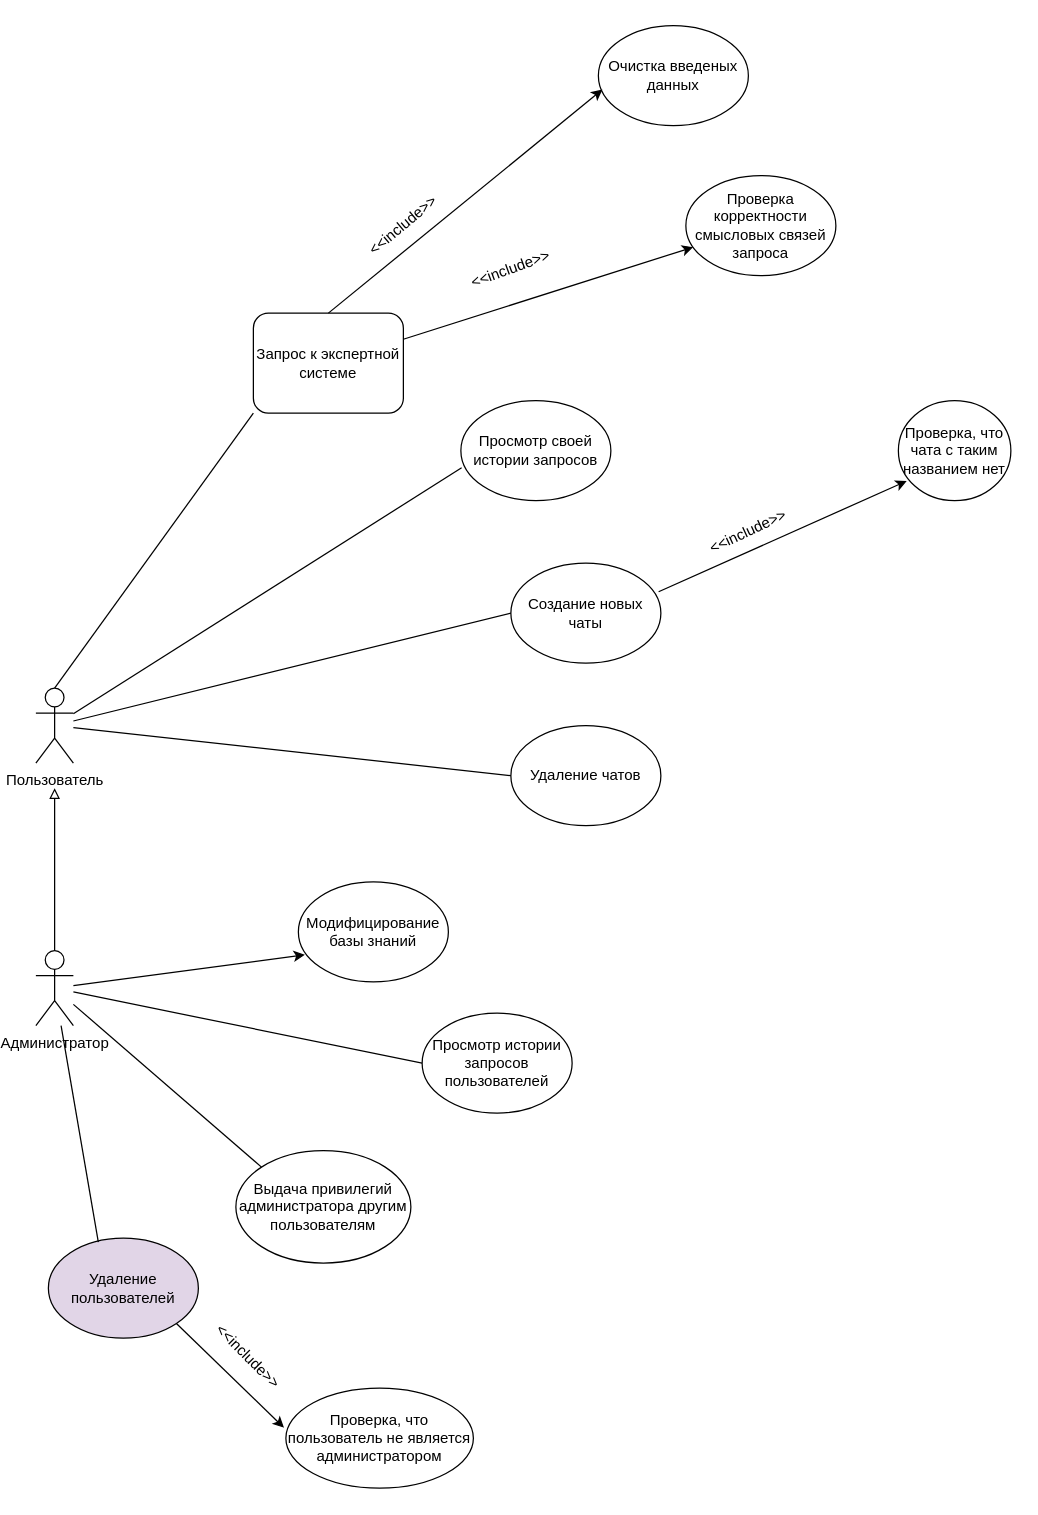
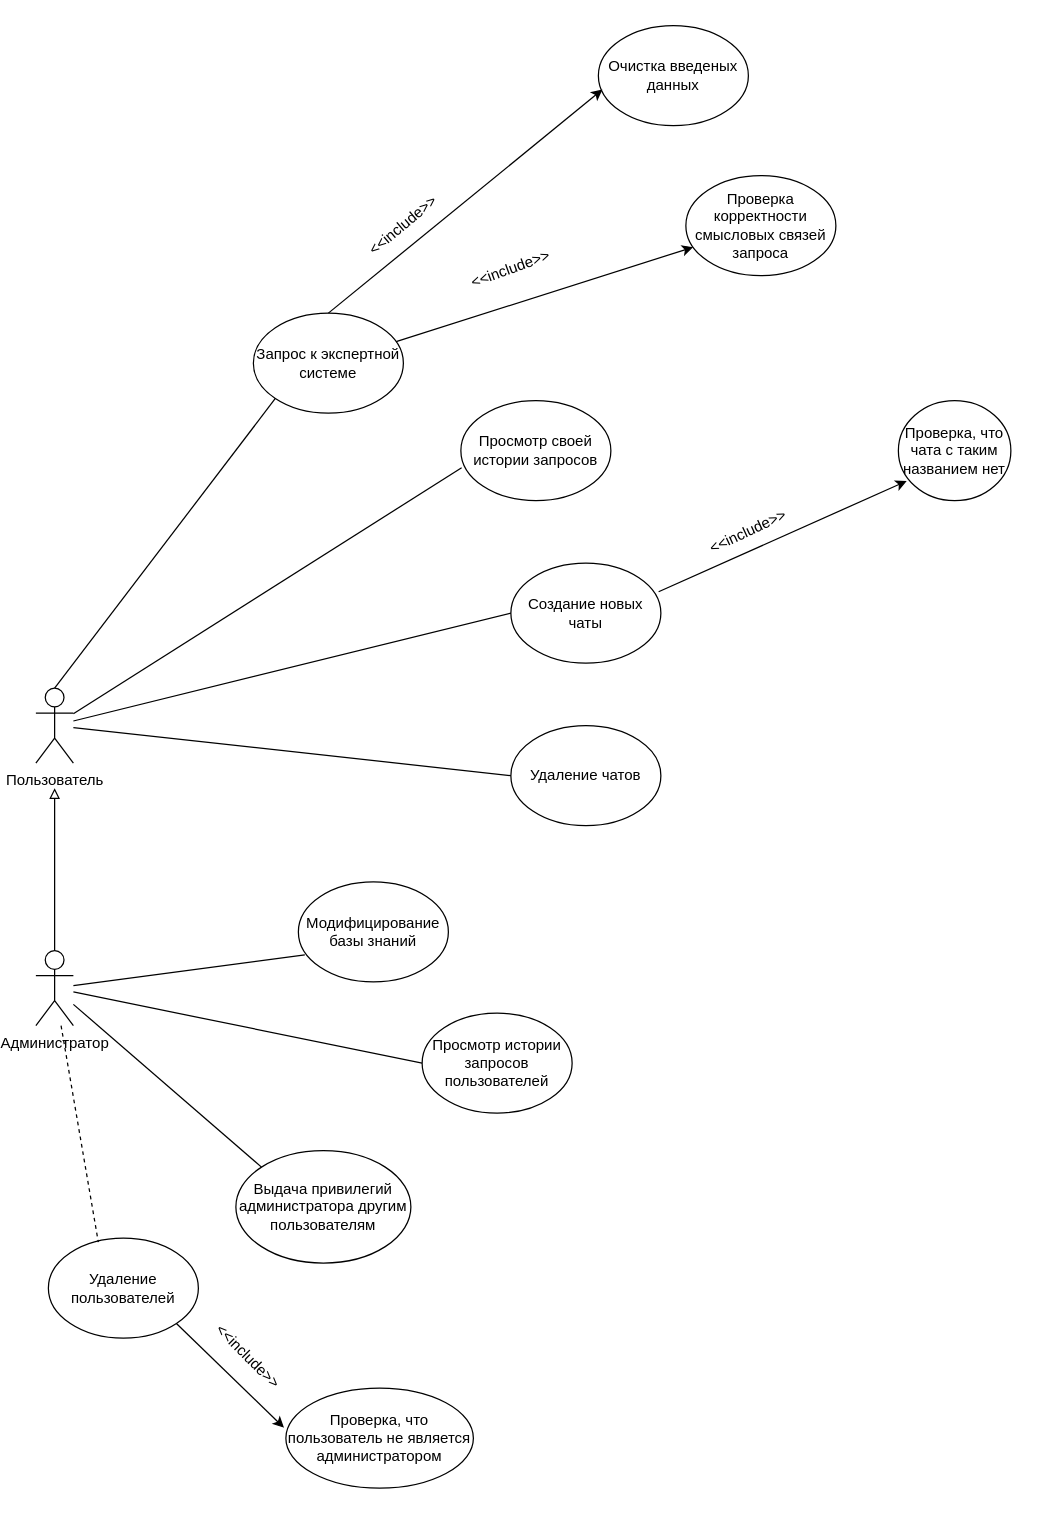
  <mxCell id="0" />
  <mxCell id="1" parent="0" />
  <mxCell id="2" value="Пользователь" style="shape=umlActor;verticalLabelPosition=bottom;verticalAlign=top;html=1;outlineConnect=0;" vertex="1" parent="1"><mxGeometry x="20" y="550" width="30" height="60" as="geometry" /></mxCell>
  <mxCell id="3" style="edgeStyle=orthogonalEdgeStyle;rounded=0;orthogonalLoop=1;jettySize=auto;html=1;endArrow=block;endFill=0;" edge="1" parent="1" source="4"><mxGeometry relative="1" as="geometry"><mxPoint x="35" y="630" as="targetPoint" /></mxGeometry></mxCell>
  <mxCell id="4" value="Администратор" style="shape=umlActor;verticalLabelPosition=bottom;verticalAlign=top;html=1;outlineConnect=0;" vertex="1" parent="1"><mxGeometry x="20" y="760" width="30" height="60" as="geometry" /></mxCell>
- <mxCell id="5" value="Запрос к экспертной системе" style="whiteSpace=wrap;html=1;rounded=1;" vertex="1" parent="1"><mxGeometry x="194" y="250" width="120" height="80" as="geometry" /></mxCell>
+ <mxCell id="5" value="Запрос к экспертной системе" style="ellipse;whiteSpace=wrap;html=1;" vertex="1" parent="1"><mxGeometry x="194" y="250" width="120" height="80" as="geometry" /></mxCell>
  <mxCell id="6" value="" style="endArrow=none;html=1;rounded=0;entryX=0;entryY=1;entryDx=0;entryDy=0;exitX=0.5;exitY=0;exitDx=0;exitDy=0;exitPerimeter=0;" edge="1" parent="1" source="2" target="5"><mxGeometry width="50" height="50" relative="1" as="geometry"><mxPoint x="40" y="550" as="sourcePoint" /><mxPoint x="90" y="500" as="targetPoint" /></mxGeometry></mxCell>
  <mxCell id="7" value="Просмотр своей истории запросов" style="ellipse;whiteSpace=wrap;html=1;" vertex="1" parent="1"><mxGeometry x="360" y="320" width="120" height="80" as="geometry" /></mxCell>
  <mxCell id="8" value="" style="endArrow=none;html=1;rounded=0;entryX=0.005;entryY=0.671;entryDx=0;entryDy=0;entryPerimeter=0;" edge="1" parent="1" source="2" target="7"><mxGeometry width="50" height="50" relative="1" as="geometry"><mxPoint x="120" y="530" as="sourcePoint" /><mxPoint x="170" y="480" as="targetPoint" /></mxGeometry></mxCell>
  <mxCell id="9" value="Создание новых чаты" style="ellipse;whiteSpace=wrap;html=1;" vertex="1" parent="1"><mxGeometry x="400" y="450" width="120" height="80" as="geometry" /></mxCell>
  <mxCell id="10" value="" style="endArrow=none;html=1;rounded=0;entryX=0;entryY=0.5;entryDx=0;entryDy=0;" edge="1" parent="1" source="2" target="9"><mxGeometry width="50" height="50" relative="1" as="geometry"><mxPoint x="60" y="590" as="sourcePoint" /><mxPoint x="170" y="480" as="targetPoint" /></mxGeometry></mxCell>
  <mxCell id="11" value="Удаление чатов" style="ellipse;whiteSpace=wrap;html=1;" vertex="1" parent="1"><mxGeometry x="400" y="580" width="120" height="80" as="geometry" /></mxCell>
  <mxCell id="12" value="" style="endArrow=none;html=1;rounded=0;entryX=0;entryY=0.5;entryDx=0;entryDy=0;" edge="1" parent="1" source="2" target="11"><mxGeometry width="50" height="50" relative="1" as="geometry"><mxPoint x="40" y="580" as="sourcePoint" /><mxPoint x="170" y="480" as="targetPoint" /></mxGeometry></mxCell>
  <mxCell id="13" value="Проверка корректности смысловых связей запроса" style="ellipse;whiteSpace=wrap;html=1;" vertex="1" parent="1"><mxGeometry x="540" y="140" width="120" height="80" as="geometry" /></mxCell>
  <mxCell id="14" value="Модифицирование базы знаний" style="ellipse;whiteSpace=wrap;html=1;" vertex="1" parent="1"><mxGeometry x="230" y="705" width="120" height="80" as="geometry" /></mxCell>
  <mxCell id="15" value="Просмотр истории запросов пользователей" style="ellipse;whiteSpace=wrap;html=1;" vertex="1" parent="1"><mxGeometry x="329" y="810" width="120" height="80" as="geometry" /></mxCell>
  <mxCell id="16" value="Выдача привилегий администратора другим пользователям" style="ellipse;whiteSpace=wrap;html=1;" vertex="1" parent="1"><mxGeometry x="180" y="920" width="140" height="90" as="geometry" /></mxCell>
- <mxCell id="17" value="Удаление пользователей" style="ellipse;whiteSpace=wrap;html=1;fillColor=#e1d5e7;" vertex="1" parent="1"><mxGeometry x="30" y="990" width="120" height="80" as="geometry" /></mxCell>
- <mxCell id="18" value="" style="endArrow=classic;html=1;rounded=0;entryX=0.043;entryY=0.729;entryDx=0;entryDy=0;entryPerimeter=0;" edge="1" parent="1" source="4" target="14"><mxGeometry width="50" height="50" relative="1" as="geometry"><mxPoint x="60" y="820" as="sourcePoint" /><mxPoint x="110" y="770" as="targetPoint" /></mxGeometry></mxCell>
+ <mxCell id="17" value="Удаление пользователей" style="ellipse;whiteSpace=wrap;html=1;" vertex="1" parent="1"><mxGeometry x="30" y="990" width="120" height="80" as="geometry" /></mxCell>
+ <mxCell id="18" value="" style="endArrow=none;html=1;rounded=0;entryX=0.043;entryY=0.729;entryDx=0;entryDy=0;entryPerimeter=0;" edge="1" parent="1" source="4" target="14"><mxGeometry width="50" height="50" relative="1" as="geometry"><mxPoint x="60" y="820" as="sourcePoint" /><mxPoint x="110" y="770" as="targetPoint" /></mxGeometry></mxCell>
  <mxCell id="19" value="" style="endArrow=none;html=1;rounded=0;entryX=0;entryY=0.5;entryDx=0;entryDy=0;" edge="1" parent="1" source="4" target="15"><mxGeometry width="50" height="50" relative="1" as="geometry"><mxPoint x="310" y="840" as="sourcePoint" /><mxPoint x="360" y="790" as="targetPoint" /></mxGeometry></mxCell>
  <mxCell id="20" value="" style="endArrow=none;html=1;rounded=0;entryX=0;entryY=0;entryDx=0;entryDy=0;" edge="1" parent="1" source="4" target="16"><mxGeometry width="50" height="50" relative="1" as="geometry"><mxPoint x="60" y="803" as="sourcePoint" /><mxPoint x="324" y="860" as="targetPoint" /></mxGeometry></mxCell>
- <mxCell id="21" value="" style="endArrow=none;html=1;rounded=0;entryX=0.333;entryY=0.04;entryDx=0;entryDy=0;entryPerimeter=0;" edge="1" parent="1" source="4" target="17"><mxGeometry width="50" height="50" relative="1" as="geometry"><mxPoint x="2" y="871" as="sourcePoint" /><mxPoint x="150" y="1000" as="targetPoint" /></mxGeometry></mxCell>
+ <mxCell id="21" value="" style="endArrow=none;html=1;rounded=0;entryX=0.333;entryY=0.04;entryDx=0;entryDy=0;entryPerimeter=0;dashed=1;" edge="1" parent="1" source="4" target="17"><mxGeometry width="50" height="50" relative="1" as="geometry"><mxPoint x="2" y="871" as="sourcePoint" /><mxPoint x="150" y="1000" as="targetPoint" /></mxGeometry></mxCell>
  <mxCell id="22" value="" style="endArrow=classic;html=1;rounded=0;" edge="1" parent="1" source="5" target="13"><mxGeometry width="50" height="50" relative="1" as="geometry"><mxPoint x="310" y="210" as="sourcePoint" /><mxPoint x="360" y="160" as="targetPoint" /></mxGeometry></mxCell>
  <mxCell id="23" value="&amp;lt;&amp;lt;include&amp;gt;&amp;gt;" style="text;html=1;align=center;verticalAlign=middle;whiteSpace=wrap;rounded=0;rotation=-20;" vertex="1" parent="1"><mxGeometry x="370" y="200" width="60" height="30" as="geometry" /></mxCell>
  <mxCell id="24" value="Проверка, что чата с таким названием нет" style="ellipse;whiteSpace=wrap;html=1;" vertex="1" parent="1"><mxGeometry x="710" y="320" width="90" height="80" as="geometry" /></mxCell>
  <mxCell id="25" value="" style="endArrow=classic;html=1;rounded=0;entryX=0.074;entryY=0.804;entryDx=0;entryDy=0;entryPerimeter=0;exitX=0.985;exitY=0.286;exitDx=0;exitDy=0;exitPerimeter=0;" edge="1" parent="1" source="9" target="24"><mxGeometry width="50" height="50" relative="1" as="geometry"><mxPoint x="510" y="488" as="sourcePoint" /><mxPoint x="652" y="370" as="targetPoint" /></mxGeometry></mxCell>
  <mxCell id="26" value="&amp;lt;&amp;lt;include&amp;gt;&amp;gt;" style="text;html=1;align=center;verticalAlign=middle;whiteSpace=wrap;rounded=0;rotation=-25;" vertex="1" parent="1"><mxGeometry x="560" y="410" width="60" height="30" as="geometry" /></mxCell>
  <mxCell id="27" value="Проверка, что пользователь не является администратором" style="ellipse;whiteSpace=wrap;html=1;" vertex="1" parent="1"><mxGeometry x="220" y="1110" width="150" height="80" as="geometry" /></mxCell>
  <mxCell id="28" value="" style="endArrow=classic;html=1;rounded=0;entryX=-0.01;entryY=0.396;entryDx=0;entryDy=0;entryPerimeter=0;exitX=1;exitY=1;exitDx=0;exitDy=0;" edge="1" parent="1" source="17" target="27"><mxGeometry width="50" height="50" relative="1" as="geometry"><mxPoint x="139" y="1079" as="sourcePoint" /><mxPoint x="340" y="990" as="targetPoint" /></mxGeometry></mxCell>
  <mxCell id="29" value="&amp;lt;&amp;lt;include&amp;gt;&amp;gt;" style="text;html=1;align=center;verticalAlign=middle;whiteSpace=wrap;rounded=0;rotation=45;" vertex="1" parent="1"><mxGeometry x="160" y="1070" width="60" height="30" as="geometry" /></mxCell>
  <mxCell id="30" value="Очистка введеных данных" style="ellipse;whiteSpace=wrap;html=1;" vertex="1" parent="1"><mxGeometry x="470" y="20" width="120" height="80" as="geometry" /></mxCell>
  <mxCell id="31" value="" style="endArrow=classic;html=1;rounded=0;exitX=0.5;exitY=0;exitDx=0;exitDy=0;entryX=0.027;entryY=0.639;entryDx=0;entryDy=0;entryPerimeter=0;" edge="1" parent="1" source="5" target="30"><mxGeometry width="50" height="50" relative="1" as="geometry"><mxPoint x="302" y="269" as="sourcePoint" /><mxPoint x="440" y="110" as="targetPoint" /></mxGeometry></mxCell>
  <mxCell id="32" value="&amp;lt;&amp;lt;include&amp;gt;&amp;gt;" style="text;html=1;align=center;verticalAlign=middle;whiteSpace=wrap;rounded=0;rotation=-40;" vertex="1" parent="1"><mxGeometry x="284" y="165" width="60" height="30" as="geometry" /></mxCell>
